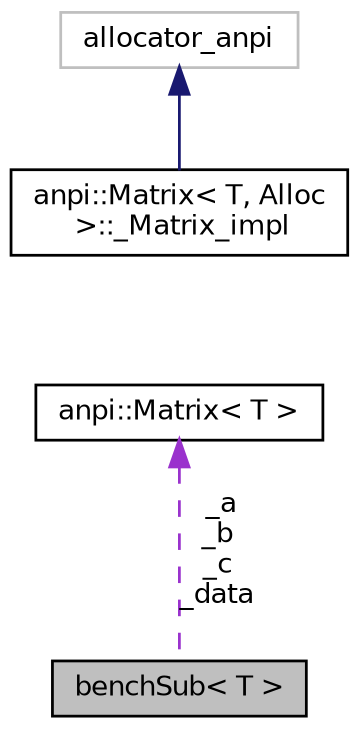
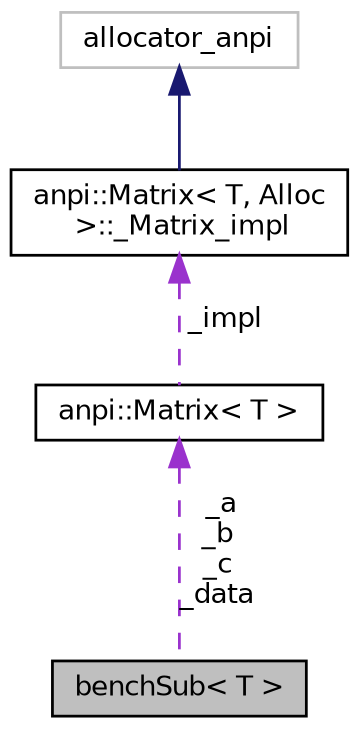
  digraph {
    node [color=black fillcolor=white fontname=Helvetica fontsize=10 shape=record style=filled]
    edge [color=darkorchid3 dir=back fontname=Helvetica fontsize=10 labelfontname=Helvetica labelfontsize=10 style=dashed]
    n1 [fillcolor=grey75 fontcolor=black height=0.2 label="benchSub\< T \>" width=0.4]
    n2 [height=0.2 label="anpi::Matrix\< T \>" width=0.4]
    n3 [height=0.2 label="anpi::Matrix\< T, Alloc\l \>::_Matrix_impl" width=0.4]
    n4 [color=grey75 height=0.2 label=allocator_anpi width=0.4]
    n2 -> n1 [label=" _a\n_b\n_c\n_data"]
+   n3 -> n2 [label=" _impl"]
    n4 -> n3 [color=midnightblue style=solid]
  }
